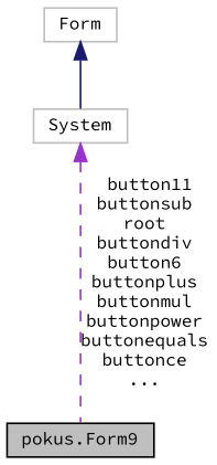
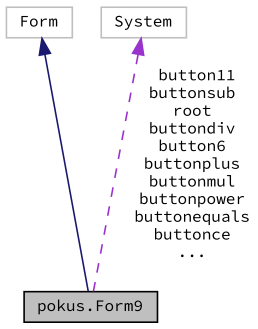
  digraph {
    fontname="Source Code Pro"
    node [color=grey75 fillcolor=white fontname="Source Code Pro" fontsize=10 shape=record style=filled]
    edge [dir=back fontname="Source Code Pro" fontsize=10 labelfontname=Helvetica labelfontsize=10]
    n1 [color=black fillcolor=grey75 fontcolor=black height=0.2 label="pokus.Form9" width=0.4]
    n2 [height=0.2 label=Form width=0.4]
    n3 [height=0.2 label=System width=0.4]
-   n2 -> n3 [color=midnightblue style=solid]
+   n2 -> n1 [color=midnightblue style=solid]
    n3 -> n1 [color=darkorchid3 label=" button11\nbuttonsub\nroot\nbuttondiv\nbutton6\nbuttonplus\nbuttonmul\nbuttonpower\nbuttonequals\nbuttonce\n..." style=dashed]
  }
